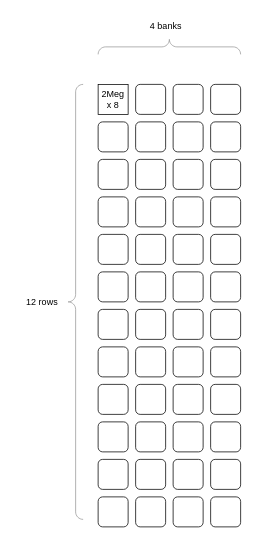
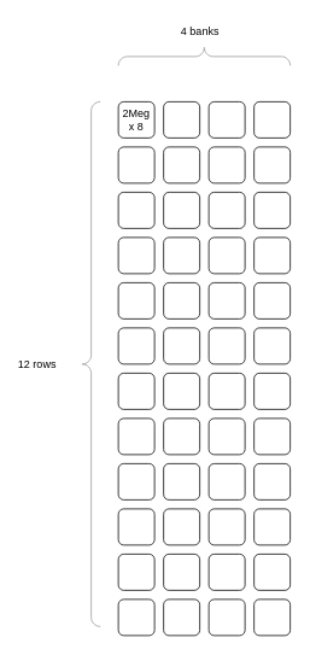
  <mxCell id="0" />
  <mxCell id="1" parent="0" />
- <mxCell id="2" value="2Meg x 8" style="whiteSpace=wrap;html=1;rounded=0;" vertex="1" parent="1"><mxGeometry x="130" y="112" width="40" height="40" as="geometry" /></mxCell>
+ <mxCell id="2" value="2Meg x 8" style="rounded=1;whiteSpace=wrap;html=1;" vertex="1" parent="1"><mxGeometry x="130" y="112" width="40" height="40" as="geometry" /></mxCell>
  <mxCell id="3" value="" style="rounded=1;whiteSpace=wrap;html=1;" vertex="1" parent="1"><mxGeometry x="180" y="112" width="40" height="40" as="geometry" /></mxCell>
  <mxCell id="4" value="" style="rounded=1;whiteSpace=wrap;html=1;" vertex="1" parent="1"><mxGeometry x="230" y="112" width="40" height="40" as="geometry" /></mxCell>
  <mxCell id="5" value="" style="rounded=1;whiteSpace=wrap;html=1;" vertex="1" parent="1"><mxGeometry x="280" y="112" width="40" height="40" as="geometry" /></mxCell>
  <mxCell id="6" value="" style="rounded=1;whiteSpace=wrap;html=1;" vertex="1" parent="1"><mxGeometry x="130" y="162" width="40" height="40" as="geometry" /></mxCell>
  <mxCell id="7" value="" style="rounded=1;whiteSpace=wrap;html=1;" vertex="1" parent="1"><mxGeometry x="180" y="162" width="40" height="40" as="geometry" /></mxCell>
  <mxCell id="8" value="" style="rounded=1;whiteSpace=wrap;html=1;" vertex="1" parent="1"><mxGeometry x="230" y="162" width="40" height="40" as="geometry" /></mxCell>
  <mxCell id="9" value="" style="rounded=1;whiteSpace=wrap;html=1;" vertex="1" parent="1"><mxGeometry x="280" y="162" width="40" height="40" as="geometry" /></mxCell>
  <mxCell id="10" value="" style="rounded=1;whiteSpace=wrap;html=1;" vertex="1" parent="1"><mxGeometry x="130" y="212" width="40" height="40" as="geometry" /></mxCell>
  <mxCell id="11" value="" style="rounded=1;whiteSpace=wrap;html=1;" vertex="1" parent="1"><mxGeometry x="180" y="212" width="40" height="40" as="geometry" /></mxCell>
  <mxCell id="12" value="" style="rounded=1;whiteSpace=wrap;html=1;" vertex="1" parent="1"><mxGeometry x="230" y="212" width="40" height="40" as="geometry" /></mxCell>
  <mxCell id="13" value="" style="rounded=1;whiteSpace=wrap;html=1;" vertex="1" parent="1"><mxGeometry x="280" y="212" width="40" height="40" as="geometry" /></mxCell>
  <mxCell id="14" value="" style="rounded=1;whiteSpace=wrap;html=1;" vertex="1" parent="1"><mxGeometry x="130" y="262" width="40" height="40" as="geometry" /></mxCell>
  <mxCell id="15" value="" style="rounded=1;whiteSpace=wrap;html=1;" vertex="1" parent="1"><mxGeometry x="180" y="262" width="40" height="40" as="geometry" /></mxCell>
  <mxCell id="16" value="" style="rounded=1;whiteSpace=wrap;html=1;" vertex="1" parent="1"><mxGeometry x="230" y="262" width="40" height="40" as="geometry" /></mxCell>
  <mxCell id="17" value="" style="rounded=1;whiteSpace=wrap;html=1;" vertex="1" parent="1"><mxGeometry x="280" y="262" width="40" height="40" as="geometry" /></mxCell>
  <mxCell id="18" value="" style="rounded=1;whiteSpace=wrap;html=1;" vertex="1" parent="1"><mxGeometry x="130" y="312" width="40" height="40" as="geometry" /></mxCell>
  <mxCell id="19" value="" style="rounded=1;whiteSpace=wrap;html=1;" vertex="1" parent="1"><mxGeometry x="180" y="312" width="40" height="40" as="geometry" /></mxCell>
  <mxCell id="20" value="" style="rounded=1;whiteSpace=wrap;html=1;" vertex="1" parent="1"><mxGeometry x="230" y="312" width="40" height="40" as="geometry" /></mxCell>
  <mxCell id="21" value="" style="rounded=1;whiteSpace=wrap;html=1;" vertex="1" parent="1"><mxGeometry x="280" y="312" width="40" height="40" as="geometry" /></mxCell>
  <mxCell id="22" value="" style="rounded=1;whiteSpace=wrap;html=1;" vertex="1" parent="1"><mxGeometry x="130" y="362" width="40" height="40" as="geometry" /></mxCell>
  <mxCell id="23" value="" style="rounded=1;whiteSpace=wrap;html=1;" vertex="1" parent="1"><mxGeometry x="180" y="362" width="40" height="40" as="geometry" /></mxCell>
  <mxCell id="24" value="" style="rounded=1;whiteSpace=wrap;html=1;" vertex="1" parent="1"><mxGeometry x="230" y="362" width="40" height="40" as="geometry" /></mxCell>
  <mxCell id="25" value="" style="rounded=1;whiteSpace=wrap;html=1;" vertex="1" parent="1"><mxGeometry x="280" y="362" width="40" height="40" as="geometry" /></mxCell>
  <mxCell id="26" value="" style="rounded=1;whiteSpace=wrap;html=1;" vertex="1" parent="1"><mxGeometry x="130" y="412" width="40" height="40" as="geometry" /></mxCell>
  <mxCell id="27" value="" style="rounded=1;whiteSpace=wrap;html=1;" vertex="1" parent="1"><mxGeometry x="180" y="412" width="40" height="40" as="geometry" /></mxCell>
  <mxCell id="28" value="" style="rounded=1;whiteSpace=wrap;html=1;" vertex="1" parent="1"><mxGeometry x="230" y="412" width="40" height="40" as="geometry" /></mxCell>
  <mxCell id="29" value="" style="rounded=1;whiteSpace=wrap;html=1;" vertex="1" parent="1"><mxGeometry x="280" y="412" width="40" height="40" as="geometry" /></mxCell>
  <mxCell id="30" value="" style="rounded=1;whiteSpace=wrap;html=1;" vertex="1" parent="1"><mxGeometry x="130" y="462" width="40" height="40" as="geometry" /></mxCell>
  <mxCell id="31" value="" style="rounded=1;whiteSpace=wrap;html=1;" vertex="1" parent="1"><mxGeometry x="180" y="462" width="40" height="40" as="geometry" /></mxCell>
  <mxCell id="32" value="" style="rounded=1;whiteSpace=wrap;html=1;" vertex="1" parent="1"><mxGeometry x="230" y="462" width="40" height="40" as="geometry" /></mxCell>
  <mxCell id="33" value="" style="rounded=1;whiteSpace=wrap;html=1;" vertex="1" parent="1"><mxGeometry x="280" y="462" width="40" height="40" as="geometry" /></mxCell>
  <mxCell id="34" value="" style="rounded=1;whiteSpace=wrap;html=1;" vertex="1" parent="1"><mxGeometry x="130" y="512" width="40" height="40" as="geometry" /></mxCell>
  <mxCell id="35" value="" style="rounded=1;whiteSpace=wrap;html=1;" vertex="1" parent="1"><mxGeometry x="180" y="512" width="40" height="40" as="geometry" /></mxCell>
  <mxCell id="36" value="" style="rounded=1;whiteSpace=wrap;html=1;" vertex="1" parent="1"><mxGeometry x="230" y="512" width="40" height="40" as="geometry" /></mxCell>
  <mxCell id="37" value="" style="rounded=1;whiteSpace=wrap;html=1;" vertex="1" parent="1"><mxGeometry x="280" y="512" width="40" height="40" as="geometry" /></mxCell>
  <mxCell id="38" value="" style="rounded=1;whiteSpace=wrap;html=1;" vertex="1" parent="1"><mxGeometry x="130" y="562" width="40" height="40" as="geometry" /></mxCell>
  <mxCell id="39" value="" style="rounded=1;whiteSpace=wrap;html=1;" vertex="1" parent="1"><mxGeometry x="180" y="562" width="40" height="40" as="geometry" /></mxCell>
  <mxCell id="40" value="" style="rounded=1;whiteSpace=wrap;html=1;" vertex="1" parent="1"><mxGeometry x="230" y="562" width="40" height="40" as="geometry" /></mxCell>
  <mxCell id="41" value="" style="rounded=1;whiteSpace=wrap;html=1;" vertex="1" parent="1"><mxGeometry x="280" y="562" width="40" height="40" as="geometry" /></mxCell>
  <mxCell id="42" value="" style="rounded=1;whiteSpace=wrap;html=1;" vertex="1" parent="1"><mxGeometry x="130" y="612" width="40" height="40" as="geometry" /></mxCell>
  <mxCell id="43" value="" style="rounded=1;whiteSpace=wrap;html=1;" vertex="1" parent="1"><mxGeometry x="180" y="612" width="40" height="40" as="geometry" /></mxCell>
  <mxCell id="44" value="" style="rounded=1;whiteSpace=wrap;html=1;" vertex="1" parent="1"><mxGeometry x="230" y="612" width="40" height="40" as="geometry" /></mxCell>
  <mxCell id="45" value="" style="rounded=1;whiteSpace=wrap;html=1;" vertex="1" parent="1"><mxGeometry x="280" y="612" width="40" height="40" as="geometry" /></mxCell>
  <mxCell id="46" value="" style="rounded=1;whiteSpace=wrap;html=1;" vertex="1" parent="1"><mxGeometry x="130" y="662" width="40" height="40" as="geometry" /></mxCell>
  <mxCell id="47" value="" style="rounded=1;whiteSpace=wrap;html=1;" vertex="1" parent="1"><mxGeometry x="180" y="662" width="40" height="40" as="geometry" /></mxCell>
  <mxCell id="48" value="" style="rounded=1;whiteSpace=wrap;html=1;" vertex="1" parent="1"><mxGeometry x="230" y="662" width="40" height="40" as="geometry" /></mxCell>
  <mxCell id="49" value="" style="rounded=1;whiteSpace=wrap;html=1;" vertex="1" parent="1"><mxGeometry x="280" y="662" width="40" height="40" as="geometry" /></mxCell>
  <mxCell id="50" value="" style="verticalLabelPosition=bottom;shadow=0;dashed=0;align=center;html=1;verticalAlign=top;strokeWidth=1;shape=mxgraph.mockup.markup.curlyBrace;whiteSpace=wrap;strokeColor=#999999;" vertex="1" parent="1"><mxGeometry x="130" y="52" width="190" height="20" as="geometry" /></mxCell>
  <mxCell id="51" value="4 banks" style="text;html=1;align=center;verticalAlign=middle;resizable=0;points=[];autosize=1;strokeColor=none;fillColor=none;" vertex="1" parent="1"><mxGeometry x="185" y="20" width="70" height="30" as="geometry" /></mxCell>
  <mxCell id="52" value="" style="labelPosition=right;align=left;strokeWidth=1;shape=mxgraph.mockup.markup.curlyBrace;html=1;shadow=0;dashed=0;strokeColor=#999999;direction=north;" vertex="1" parent="1"><mxGeometry x="90" y="112" width="20" height="580" as="geometry" /></mxCell>
- <mxCell id="53" value="12 rows" style="text;html=1;align=center;verticalAlign=middle;resizable=0;points=[];autosize=1;strokeColor=none;fillColor=none;" vertex="1" parent="1"><mxGeometry x="20" y="387" width="70" height="30" as="geometry" /></mxCell>
+ <mxCell id="53" value="12 rows" style="text;html=1;align=center;verticalAlign=middle;resizable=0;points=[];autosize=1;strokeColor=none;fillColor=none;" vertex="1" parent="1"><mxGeometry x="5" y="387" width="70" height="30" as="geometry" /></mxCell>
